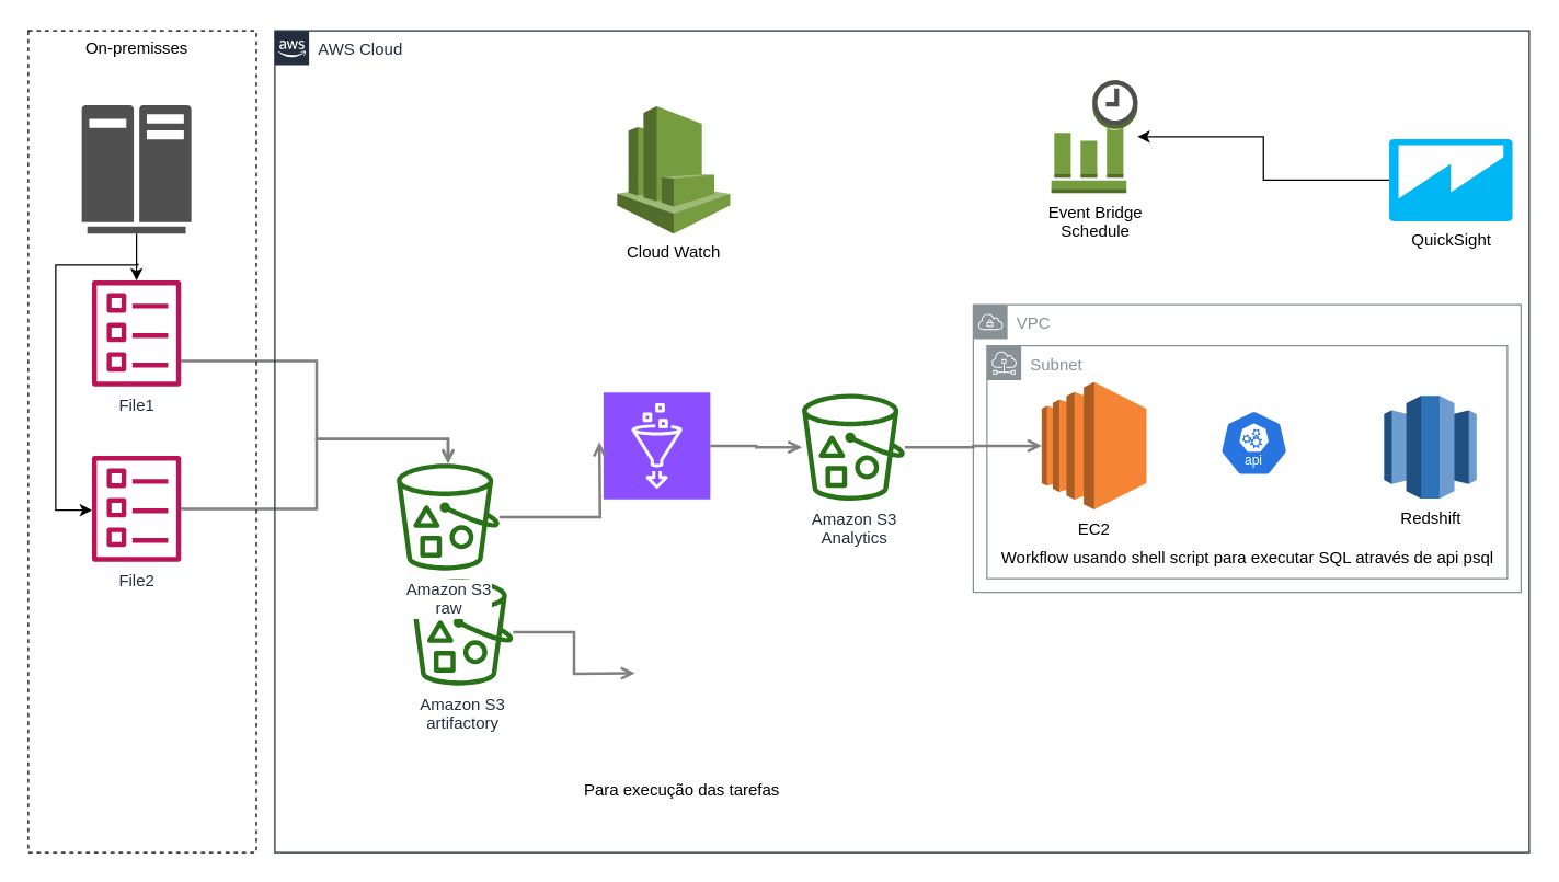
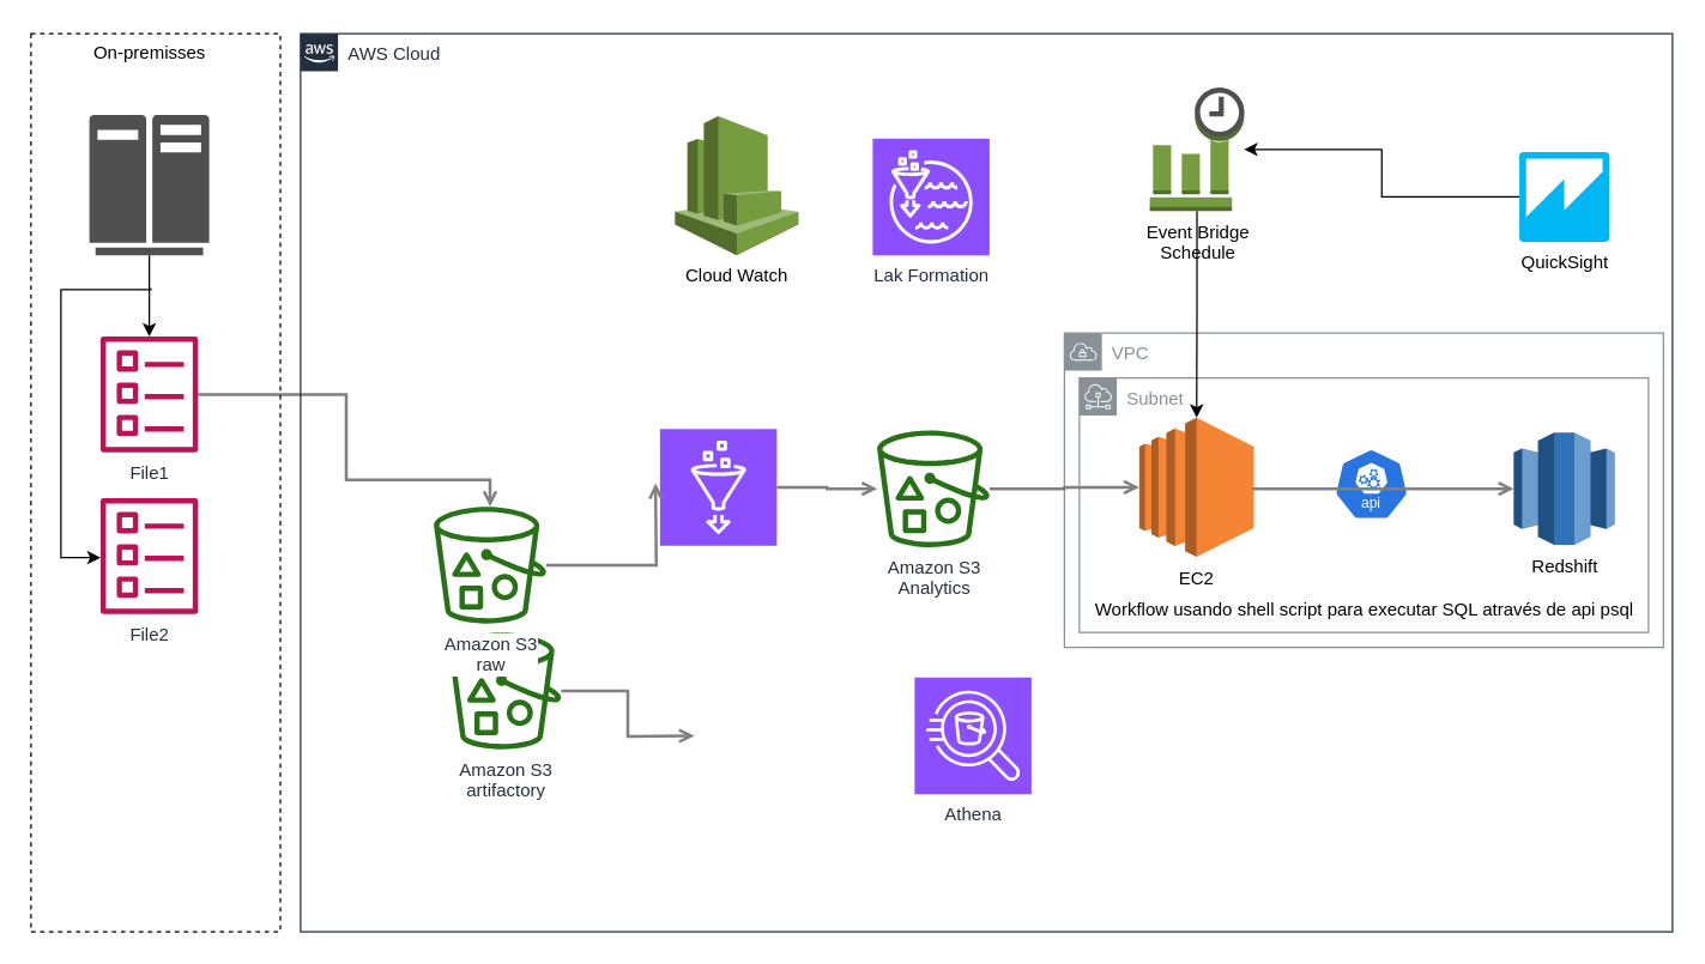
  <mxCell id="0" />
  <mxCell id="1" parent="0" />
  <mxCell id="2" style="edgeStyle=orthogonalEdgeStyle;rounded=0;orthogonalLoop=1;jettySize=auto;html=1;startArrow=none;startFill=0;endArrow=open;endFill=0;strokeColor=#808080;strokeWidth=2;" parent="1" source="31" target="33" edge="1"><mxGeometry relative="1" as="geometry"><Array as="points"><mxPoint x="230.5" y="263" /><mxPoint x="230.5" y="320" /></Array></mxGeometry></mxCell>
- <mxCell id="3" style="edgeStyle=orthogonalEdgeStyle;rounded=0;orthogonalLoop=1;jettySize=auto;html=1;startArrow=none;startFill=0;endArrow=open;endFill=0;strokeColor=#808080;strokeWidth=2;" parent="1" source="32" target="33" edge="1"><mxGeometry relative="1" as="geometry"><Array as="points"><mxPoint x="230.5" y="371" /><mxPoint x="230.5" y="320" /></Array></mxGeometry></mxCell>
  <mxCell id="4" value="AWS Cloud" style="points=[[0,0],[0.25,0],[0.5,0],[0.75,0],[1,0],[1,0.25],[1,0.5],[1,0.75],[1,1],[0.75,1],[0.5,1],[0.25,1],[0,1],[0,0.75],[0,0.5],[0,0.25]];outlineConnect=0;gradientColor=none;html=1;whiteSpace=wrap;fontSize=12;fontStyle=0;shape=mxgraph.aws4.group;grIcon=mxgraph.aws4.group_aws_cloud_alt;strokeColor=#232F3E;fillColor=none;verticalAlign=top;align=left;spacingLeft=30;fontColor=#232F3E;dashed=0;labelBackgroundColor=#ffffff;container=1;pointerEvents=0;collapsible=0;recursiveResize=0;" parent="1" vertex="1"><mxGeometry x="200" y="22" width="916" height="600" as="geometry" /></mxCell>
  <mxCell id="5" value="VPC" style="sketch=0;outlineConnect=0;gradientColor=none;html=1;whiteSpace=wrap;fontSize=12;fontStyle=0;shape=mxgraph.aws4.group;grIcon=mxgraph.aws4.group_vpc;strokeColor=#879196;fillColor=none;verticalAlign=top;align=left;spacingLeft=30;fontColor=#879196;dashed=0;" vertex="1" parent="4"><mxGeometry x="510" y="200" width="400" height="210" as="geometry" /></mxCell>
  <mxCell id="6" value="Subnet" style="sketch=0;outlineConnect=0;gradientColor=none;html=1;whiteSpace=wrap;fontSize=12;fontStyle=0;shape=mxgraph.aws4.group;grIcon=mxgraph.aws4.group_subnet;strokeColor=#879196;fillColor=none;verticalAlign=top;align=left;spacingLeft=30;fontColor=#879196;dashed=0;" vertex="1" parent="4"><mxGeometry x="520" y="230" width="380" height="170" as="geometry" /></mxCell>
  <mxCell id="7" value="" style="sketch=0;points=[[0,0,0],[0.25,0,0],[0.5,0,0],[0.75,0,0],[1,0,0],[0,1,0],[0.25,1,0],[0.5,1,0],[0.75,1,0],[1,1,0],[0,0.25,0],[0,0.5,0],[0,0.75,0],[1,0.25,0],[1,0.5,0],[1,0.75,0]];outlineConnect=0;fontColor=#232F3E;fillColor=#8C4FFF;strokeColor=#ffffff;dashed=0;verticalLabelPosition=bottom;verticalAlign=top;align=center;html=1;fontSize=12;fontStyle=0;aspect=fixed;shape=mxgraph.aws4.resourceIcon;resIcon=mxgraph.aws4.glue;" vertex="1" parent="4"><mxGeometry x="240" y="264" width="78" height="78" as="geometry" /></mxCell>
  <mxCell id="8" value="Amazon S3&lt;br&gt;Analytics" style="outlineConnect=0;fontColor=#232F3E;gradientColor=none;fillColor=#277116;strokeColor=none;dashed=0;verticalLabelPosition=bottom;verticalAlign=top;align=center;html=1;fontSize=12;fontStyle=0;aspect=fixed;pointerEvents=1;shape=mxgraph.aws4.bucket_with_objects;labelBackgroundColor=#ffffff;" vertex="1" parent="4"><mxGeometry x="385" y="265" width="75" height="78" as="geometry" /></mxCell>
  <mxCell id="9" style="edgeStyle=orthogonalEdgeStyle;rounded=0;orthogonalLoop=1;jettySize=auto;html=1;startArrow=none;startFill=0;endArrow=open;endFill=0;strokeColor=#808080;strokeWidth=2;exitX=1;exitY=0.5;exitDx=0;exitDy=0;exitPerimeter=0;" edge="1" parent="4" source="7" target="8"><mxGeometry relative="1" as="geometry"><Array as="points" /><mxPoint x="330" y="314" as="sourcePoint" /><mxPoint x="406" y="314" as="targetPoint" /></mxGeometry></mxCell>
  <mxCell id="10" value="Redshift" style="outlineConnect=0;dashed=0;verticalLabelPosition=bottom;verticalAlign=top;align=center;html=1;shape=mxgraph.aws3.redshift;fillColor=#2E73B8;gradientColor=none;" vertex="1" parent="4"><mxGeometry x="810" y="266.5" width="67.5" height="75" as="geometry" /></mxCell>
  <mxCell id="11" value="EC2" style="outlineConnect=0;dashed=0;verticalLabelPosition=bottom;verticalAlign=top;align=center;html=1;shape=mxgraph.aws3.ec2;fillColor=#F58534;gradientColor=none;" vertex="1" parent="4"><mxGeometry x="560" y="256.5" width="76.5" height="93" as="geometry" /></mxCell>
  <mxCell id="12" value="" style="aspect=fixed;sketch=0;html=1;dashed=0;whitespace=wrap;verticalLabelPosition=bottom;verticalAlign=top;fillColor=#2875E2;strokeColor=#ffffff;points=[[0.005,0.63,0],[0.1,0.2,0],[0.9,0.2,0],[0.5,0,0],[0.995,0.63,0],[0.72,0.99,0],[0.5,1,0],[0.28,0.99,0]];shape=mxgraph.kubernetes.icon2;kubernetesLabel=1;prIcon=api" vertex="1" parent="4"><mxGeometry x="690" y="277" width="50" height="48" as="geometry" /></mxCell>
+ <mxCell id="13" style="edgeStyle=orthogonalEdgeStyle;rounded=0;orthogonalLoop=1;jettySize=auto;html=1;startArrow=none;startFill=0;endArrow=open;endFill=0;strokeColor=#808080;strokeWidth=2;exitX=1;exitY=0.5;exitDx=0;exitDy=0;exitPerimeter=0;entryX=0;entryY=0.5;entryDx=0;entryDy=0;entryPerimeter=0;" edge="1" parent="4" source="11" target="10"><mxGeometry relative="1" as="geometry"><Array as="points"><mxPoint x="636" y="304" /></Array><mxPoint x="636.5" y="246.0" as="sourcePoint" /><mxPoint x="860" y="651.0" as="targetPoint" /></mxGeometry></mxCell>
+ <mxCell id="14" value="" style="edgeStyle=orthogonalEdgeStyle;rounded=0;orthogonalLoop=1;jettySize=auto;html=1;" edge="1" parent="4" source="15" target="11"><mxGeometry relative="1" as="geometry"><mxPoint x="613" y="186" as="targetPoint" /><Array as="points" /></mxGeometry></mxCell>
  <mxCell id="15" value="Event Bridg&lt;span style=&quot;background-color: initial;&quot;&gt;e&lt;/span&gt;&lt;div&gt;&lt;span style=&quot;background-color: initial;&quot;&gt;Schedule&lt;/span&gt;&lt;/div&gt;" style="outlineConnect=0;dashed=0;verticalLabelPosition=bottom;verticalAlign=top;align=center;html=1;shape=mxgraph.aws3.event_time_based;fillColor=#759C3E;gradientColor=none;" vertex="1" parent="4"><mxGeometry x="567" y="36" width="63" height="82.5" as="geometry" /></mxCell>
  <mxCell id="16" style="edgeStyle=orthogonalEdgeStyle;rounded=0;orthogonalLoop=1;jettySize=auto;html=1;startArrow=none;startFill=0;endArrow=open;endFill=0;strokeColor=#808080;strokeWidth=2;" edge="1" parent="4" source="8" target="11"><mxGeometry relative="1" as="geometry"><Array as="points" /><mxPoint x="480" y="303.38" as="sourcePoint" /><mxPoint x="547" y="303.38" as="targetPoint" /></mxGeometry></mxCell>
  <mxCell id="17" style="edgeStyle=orthogonalEdgeStyle;rounded=0;orthogonalLoop=1;jettySize=auto;html=1;startArrow=none;startFill=0;endArrow=open;endFill=0;strokeColor=#808080;strokeWidth=2;" edge="1" parent="4" source="33"><mxGeometry relative="1" as="geometry"><Array as="points" /><mxPoint x="170" y="300.38" as="sourcePoint" /><mxPoint x="237" y="300.38" as="targetPoint" /></mxGeometry></mxCell>
+ <mxCell id="18" value="Lak Formation" style="sketch=0;points=[[0,0,0],[0.25,0,0],[0.5,0,0],[0.75,0,0],[1,0,0],[0,1,0],[0.25,1,0],[0.5,1,0],[0.75,1,0],[1,1,0],[0,0.25,0],[0,0.5,0],[0,0.75,0],[1,0.25,0],[1,0.5,0],[1,0.75,0]];outlineConnect=0;fontColor=#232F3E;fillColor=#8C4FFF;strokeColor=#ffffff;dashed=0;verticalLabelPosition=bottom;verticalAlign=top;align=center;html=1;fontSize=12;fontStyle=0;aspect=fixed;shape=mxgraph.aws4.resourceIcon;resIcon=mxgraph.aws4.lake_formation;" vertex="1" parent="4"><mxGeometry x="382" y="70" width="78" height="78" as="geometry" /></mxCell>
  <mxCell id="19" value="Cloud Watch" style="outlineConnect=0;dashed=0;verticalLabelPosition=bottom;verticalAlign=top;align=center;html=1;shape=mxgraph.aws3.cloudwatch;fillColor=#759C3E;gradientColor=none;" vertex="1" parent="4"><mxGeometry x="250" y="55" width="82.5" height="93" as="geometry" /></mxCell>
  <mxCell id="20" value="" style="edgeStyle=orthogonalEdgeStyle;rounded=0;orthogonalLoop=1;jettySize=auto;html=1;" edge="1" parent="4" source="21" target="15"><mxGeometry relative="1" as="geometry" /></mxCell>
- <mxCell id="21" value="QuickSight" style="outlineConnect=0;dashed=0;verticalLabelPosition=bottom;verticalAlign=top;align=center;html=1;shape=mxgraph.aws3.quicksight;fillColor=#00B7F4;gradientColor=none;" vertex="1" parent="4"><mxGeometry x="813.75" y="79" width="90" height="60" as="geometry" /></mxCell>
+ <mxCell id="21" value="QuickSight" style="outlineConnect=0;dashed=0;verticalLabelPosition=bottom;verticalAlign=top;align=center;html=1;shape=mxgraph.aws3.quicksight;fillColor=#00B7F4;gradientColor=none;" vertex="1" parent="4"><mxGeometry x="813.75" y="79" width="60" height="60" as="geometry" /></mxCell>
  <mxCell id="22" value="Workflow usando shell script para executar SQL através de api psql" style="text;html=1;align=center;verticalAlign=middle;resizable=0;points=[];autosize=1;strokeColor=none;fillColor=none;" vertex="1" parent="4"><mxGeometry x="520" y="370" width="380" height="30" as="geometry" /></mxCell>
- <mxCell id="24" value="Para execução das tarefas" style="text;html=1;align=center;verticalAlign=middle;resizable=0;points=[];autosize=1;strokeColor=none;fillColor=none;" vertex="1" parent="4"><mxGeometry x="212" y="540" width="170" height="30" as="geometry" /></mxCell>
+ <mxCell id="23" value="Athena" style="sketch=0;points=[[0,0,0],[0.25,0,0],[0.5,0,0],[0.75,0,0],[1,0,0],[0,1,0],[0.25,1,0],[0.5,1,0],[0.75,1,0],[1,1,0],[0,0.25,0],[0,0.5,0],[0,0.75,0],[1,0.25,0],[1,0.5,0],[1,0.75,0]];outlineConnect=0;fontColor=#232F3E;fillColor=#8C4FFF;strokeColor=#ffffff;dashed=0;verticalLabelPosition=bottom;verticalAlign=top;align=center;html=1;fontSize=12;fontStyle=0;aspect=fixed;shape=mxgraph.aws4.resourceIcon;resIcon=mxgraph.aws4.athena;" vertex="1" parent="4"><mxGeometry x="410" y="430" width="78" height="78" as="geometry" /></mxCell>
  <mxCell id="25" value="Amazon S3&lt;br&gt;artifactory" style="outlineConnect=0;fontColor=#232F3E;gradientColor=none;fillColor=#277116;strokeColor=none;dashed=0;verticalLabelPosition=bottom;verticalAlign=top;align=center;html=1;fontSize=12;fontStyle=0;aspect=fixed;pointerEvents=1;shape=mxgraph.aws4.bucket_with_objects;labelBackgroundColor=#ffffff;" vertex="1" parent="4"><mxGeometry x="99" y="400" width="75" height="78" as="geometry" /></mxCell>
  <mxCell id="26" style="edgeStyle=orthogonalEdgeStyle;rounded=0;orthogonalLoop=1;jettySize=auto;html=1;startArrow=none;startFill=0;endArrow=open;endFill=0;strokeColor=#808080;strokeWidth=2;" edge="1" parent="4" source="25"><mxGeometry relative="1" as="geometry"><Array as="points" /><mxPoint x="190" y="478.38" as="sourcePoint" /><mxPoint x="263" y="469" as="targetPoint" /></mxGeometry></mxCell>
  <mxCell id="27" value="" style="rounded=0;whiteSpace=wrap;html=1;dashed=1;labelBackgroundColor=#ffffff;fillColor=none;gradientColor=none;container=1;pointerEvents=0;collapsible=0;recursiveResize=0;" parent="1" vertex="1"><mxGeometry x="20" y="22" width="166.5" height="600" as="geometry" /></mxCell>
  <mxCell id="28" value="" style="sketch=0;pointerEvents=1;shadow=0;dashed=0;html=1;strokeColor=none;fillColor=#505050;labelPosition=center;verticalLabelPosition=bottom;verticalAlign=top;outlineConnect=0;align=center;shape=mxgraph.office.servers.mainframe_host;" vertex="1" parent="27"><mxGeometry x="39" y="54.25" width="80" height="93.75" as="geometry" /></mxCell>
  <mxCell id="29" value="On-premisses" style="text;html=1;align=center;verticalAlign=middle;resizable=0;points=[];autosize=1;strokeColor=none;fillColor=none;" vertex="1" parent="27"><mxGeometry x="29" y="-2" width="100" height="30" as="geometry" /></mxCell>
  <mxCell id="30" value="" style="edgeStyle=orthogonalEdgeStyle;rounded=0;orthogonalLoop=1;jettySize=auto;html=1;exitX=0.512;exitY=1.021;exitDx=0;exitDy=0;exitPerimeter=0;" edge="1" parent="27" target="32"><mxGeometry relative="1" as="geometry"><mxPoint x="79.96" y="169.999" as="sourcePoint" /><mxPoint x="46.5" y="369.03" as="targetPoint" /><Array as="points"><mxPoint x="20" y="171" /><mxPoint x="20" y="350" /></Array></mxGeometry></mxCell>
- <mxCell id="31" value="File1" style="outlineConnect=0;fontColor=#232F3E;gradientColor=none;fillColor=#BC1356;strokeColor=none;dashed=0;verticalLabelPosition=bottom;verticalAlign=top;align=center;html=1;fontSize=12;fontStyle=0;aspect=fixed;pointerEvents=1;shape=mxgraph.aws4.template;labelBackgroundColor=#ffffff;" parent="1" vertex="1"><mxGeometry x="66.5" y="204" width="65" height="78" as="geometry" /></mxCell>
+ <mxCell id="31" value="File1" style="outlineConnect=0;fontColor=#232F3E;gradientColor=none;fillColor=#BC1356;strokeColor=none;dashed=0;verticalLabelPosition=bottom;verticalAlign=top;align=center;html=1;fontSize=12;fontStyle=0;aspect=fixed;pointerEvents=1;shape=mxgraph.aws4.template;labelBackgroundColor=#ffffff;" parent="1" vertex="1"><mxGeometry x="66.5" y="224" width="65" height="78" as="geometry" /></mxCell>
  <mxCell id="32" value="File2" style="outlineConnect=0;fontColor=#232F3E;gradientColor=none;fillColor=#BC1356;strokeColor=none;dashed=0;verticalLabelPosition=bottom;verticalAlign=top;align=center;html=1;fontSize=12;fontStyle=0;aspect=fixed;pointerEvents=1;shape=mxgraph.aws4.template;labelBackgroundColor=#ffffff;" parent="1" vertex="1"><mxGeometry x="66.5" y="332" width="65" height="78" as="geometry" /></mxCell>
  <mxCell id="33" value="Amazon S3&lt;br&gt;raw" style="outlineConnect=0;fontColor=#232F3E;gradientColor=none;fillColor=#277116;strokeColor=none;dashed=0;verticalLabelPosition=bottom;verticalAlign=top;align=center;html=1;fontSize=12;fontStyle=0;aspect=fixed;pointerEvents=1;shape=mxgraph.aws4.bucket_with_objects;labelBackgroundColor=#ffffff;" parent="1" vertex="1"><mxGeometry x="289" y="338" width="75" height="78" as="geometry" /></mxCell>
  <mxCell id="34" value="" style="edgeStyle=orthogonalEdgeStyle;rounded=0;orthogonalLoop=1;jettySize=auto;html=1;" edge="1" parent="1" source="28" target="31"><mxGeometry relative="1" as="geometry" /></mxCell>
